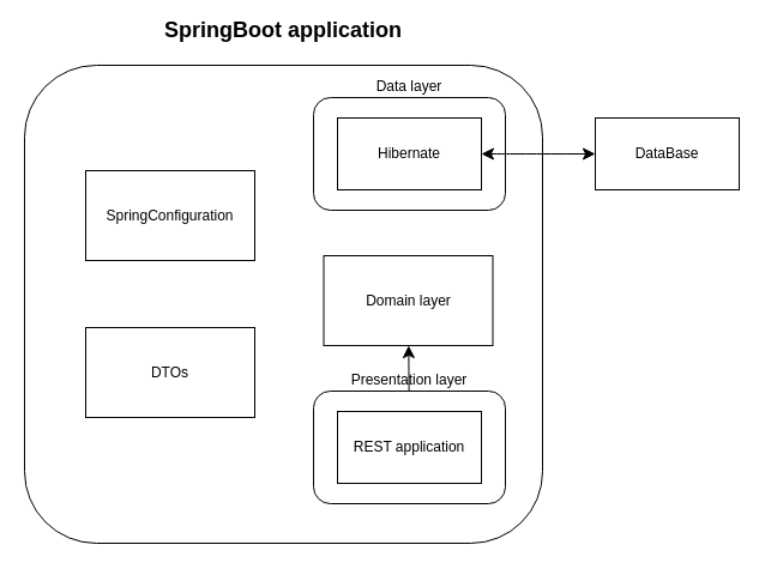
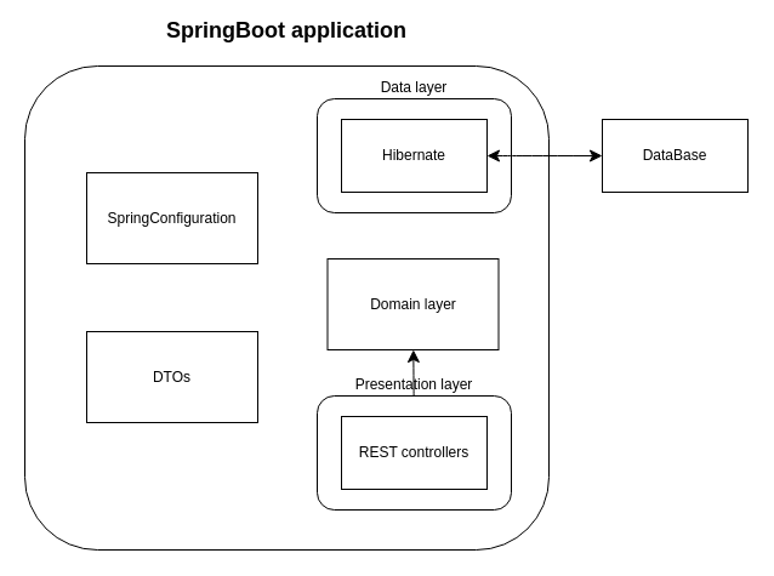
  <mxCell id="0" />
  <mxCell id="1" parent="0" />
  <mxCell id="2" value="&lt;h2&gt;SpringBoot application&lt;br&gt;&lt;/h2&gt;" style="rounded=1;whiteSpace=wrap;html=1;labelPosition=center;verticalLabelPosition=top;align=center;verticalAlign=bottom;" vertex="1" parent="1"><mxGeometry x="20" y="20" width="432" height="399" as="geometry" /></mxCell>
  <mxCell id="3" value="SpringConfiguration" style="rounded=0;whiteSpace=wrap;html=1;" vertex="1" parent="1"><mxGeometry x="71" y="108" width="141" height="75" as="geometry" /></mxCell>
  <mxCell id="4" value="Domain layer" style="rounded=0;whiteSpace=wrap;html=1;" vertex="1" parent="1"><mxGeometry x="269.5" y="179" width="141" height="75" as="geometry" /></mxCell>
  <mxCell id="5" style="edgeStyle=none;curved=1;rounded=0;orthogonalLoop=1;jettySize=auto;html=1;fontSize=12;startSize=8;endSize=8;" edge="1" parent="1" target="4"><mxGeometry relative="1" as="geometry"><mxPoint x="338.75" y="254" as="sourcePoint" /></mxGeometry></mxCell>
  <mxCell id="6" value="" style="group" vertex="1" connectable="0" parent="1"><mxGeometry x="261" y="47" width="160" height="94" as="geometry" /></mxCell>
  <mxCell id="7" value="Data layer" style="rounded=1;whiteSpace=wrap;html=1;labelPosition=center;verticalLabelPosition=top;align=center;verticalAlign=bottom;" vertex="1" parent="6"><mxGeometry width="160" height="94" as="geometry" /></mxCell>
  <mxCell id="8" value="Hibernate" style="rounded=0;whiteSpace=wrap;html=1;" vertex="1" parent="6"><mxGeometry x="20" y="17" width="120" height="60" as="geometry" /></mxCell>
  <mxCell id="9" style="edgeStyle=none;curved=1;rounded=0;orthogonalLoop=1;jettySize=auto;html=1;fontSize=12;startSize=8;endSize=8;" edge="1" parent="1" source="7" target="8"><mxGeometry relative="1" as="geometry" /></mxCell>
  <mxCell id="10" value="&lt;div&gt;DTOs&lt;/div&gt;" style="rounded=0;whiteSpace=wrap;html=1;" vertex="1" parent="1"><mxGeometry x="71" y="239" width="141" height="75" as="geometry" /></mxCell>
  <mxCell id="11" value="DataBase" style="rounded=0;whiteSpace=wrap;html=1;" vertex="1" parent="1"><mxGeometry x="496" y="64" width="120" height="60" as="geometry" /></mxCell>
  <mxCell id="12" value="" style="edgeStyle=none;curved=1;rounded=0;orthogonalLoop=1;jettySize=auto;html=1;fontSize=12;startSize=8;endSize=8;" edge="1" parent="1" source="7" target="11"><mxGeometry relative="1" as="geometry" /></mxCell>
  <mxCell id="13" value="" style="group" vertex="1" connectable="0" parent="1"><mxGeometry x="261" y="292" width="160" height="94" as="geometry" /></mxCell>
  <mxCell id="14" value="Presentation layer" style="rounded=1;whiteSpace=wrap;html=1;labelPosition=center;verticalLabelPosition=top;align=center;verticalAlign=bottom;" vertex="1" parent="13"><mxGeometry width="160" height="94" as="geometry" /></mxCell>
- <mxCell id="15" value="REST application" style="rounded=0;whiteSpace=wrap;html=1;" vertex="1" parent="13"><mxGeometry x="20" y="17" width="120" height="60" as="geometry" /></mxCell>
+ <mxCell id="15" value="REST controllers" style="rounded=0;whiteSpace=wrap;html=1;" vertex="1" parent="13"><mxGeometry x="20" y="17" width="120" height="60" as="geometry" /></mxCell>
  <mxCell id="16" style="edgeStyle=none;curved=1;rounded=0;orthogonalLoop=1;jettySize=auto;html=1;fontSize=12;startSize=8;endSize=8;" edge="1" parent="1" source="14" target="4"><mxGeometry relative="1" as="geometry" /></mxCell>
